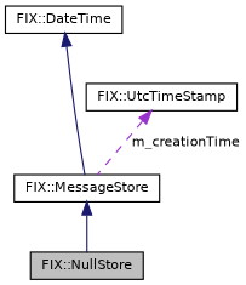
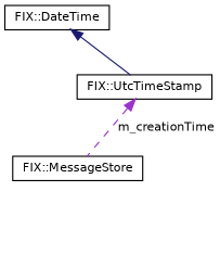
  digraph {
    node [color=black fillcolor=white fontname=Helvetica fontsize=10 shape=record style=filled]
    edge [color=midnightblue dir=back fontname=Helvetica fontsize=10 labelfontname=Helvetica labelfontsize=10 style=solid]
-   n1 [fillcolor=grey75 fontcolor=black height=0.2 label="FIX::NullStore" width=0.4]
    n2 [height=0.2 label="FIX::MessageStore" width=0.4]
    n3 [height=0.2 label="FIX::UtcTimeStamp" width=0.4]
    n4 [height=0.2 label="FIX::DateTime" width=0.4]
-   n2 -> n1
    n3 -> n2 [color=darkorchid3 label=" m_creationTime" style=dashed]
-   n4 -> n2
+   n4 -> n3
  }
